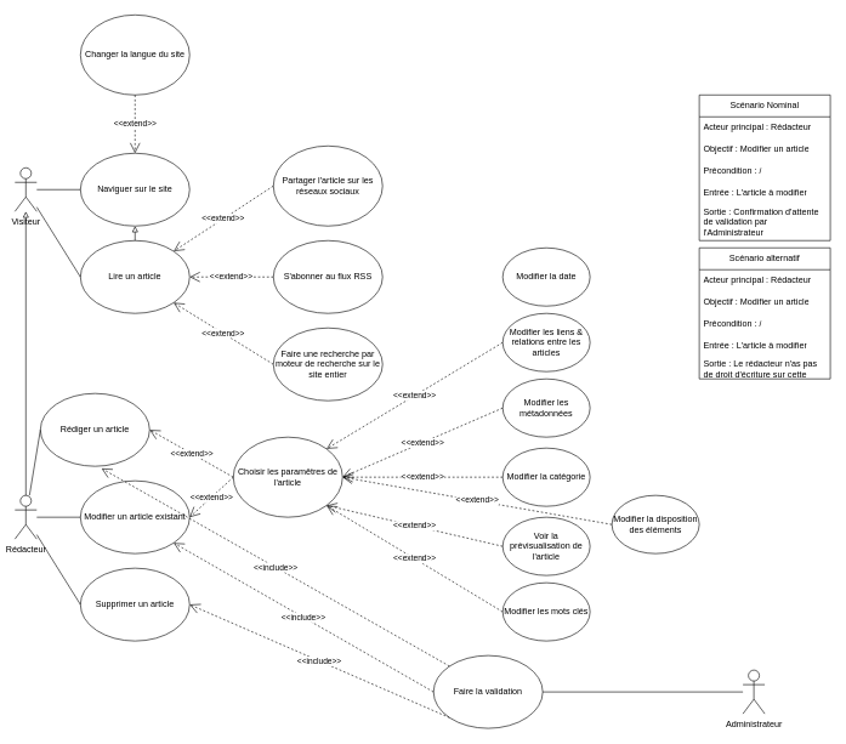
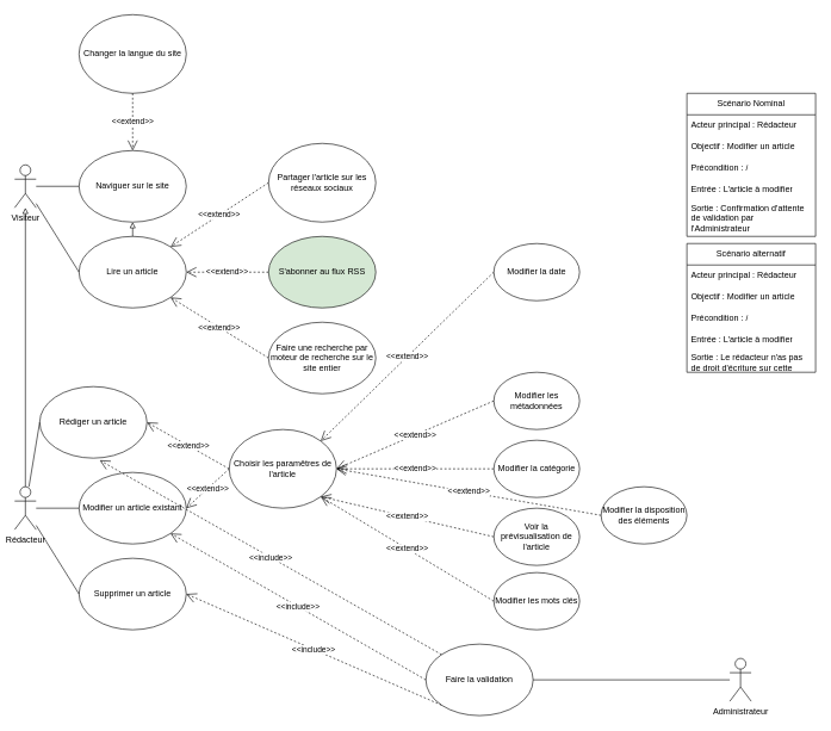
  <mxCell id="0" />
  <mxCell id="1" parent="0" />
  <mxCell id="2" value="Partager l'article sur les réseaux sociaux" style="ellipse;whiteSpace=wrap;html=1;" vertex="1" parent="1"><mxGeometry x="375" y="200" width="150" height="110" as="geometry" /></mxCell>
- <mxCell id="3" value="S'abonner au flux RSS" style="ellipse;whiteSpace=wrap;html=1;" vertex="1" parent="1"><mxGeometry x="375" y="330" width="150" height="100" as="geometry" /></mxCell>
+ <mxCell id="3" value="S'abonner au flux RSS" style="ellipse;whiteSpace=wrap;html=1;fillColor=#d5e8d4;" vertex="1" parent="1"><mxGeometry x="375" y="330" width="150" height="100" as="geometry" /></mxCell>
  <mxCell id="4" value="Visiteur" style="shape=umlActor;verticalLabelPosition=bottom;verticalAlign=top;html=1;outlineConnect=0;" vertex="1" parent="1"><mxGeometry x="20" y="230" width="30" height="60" as="geometry" /></mxCell>
  <mxCell id="5" value="&lt;div&gt;Rédacteur&lt;/div&gt;" style="shape=umlActor;verticalLabelPosition=bottom;verticalAlign=top;html=1;outlineConnect=0;" vertex="1" parent="1"><mxGeometry x="20" y="680" width="30" height="60" as="geometry" /></mxCell>
  <mxCell id="6" value="" style="endArrow=block;html=1;rounded=0;endFill=0;" edge="1" parent="1" source="5" target="4"><mxGeometry width="50" height="50" relative="1" as="geometry"><mxPoint x="35" y="650" as="sourcePoint" /><mxPoint x="540" y="470" as="targetPoint" /></mxGeometry></mxCell>
  <mxCell id="7" value="&lt;div&gt;Rédiger un article&lt;/div&gt;" style="ellipse;whiteSpace=wrap;html=1;" vertex="1" parent="1"><mxGeometry x="55" y="540" width="150" height="100" as="geometry" /></mxCell>
  <mxCell id="8" value="Modifier un article existant" style="ellipse;whiteSpace=wrap;html=1;" vertex="1" parent="1"><mxGeometry x="110" y="660" width="150" height="100" as="geometry" /></mxCell>
  <mxCell id="9" value="" style="endArrow=none;html=1;rounded=0;entryX=0;entryY=0.5;entryDx=0;entryDy=0;" edge="1" parent="1" source="5" target="7"><mxGeometry width="50" height="50" relative="1" as="geometry"><mxPoint x="490" y="520" as="sourcePoint" /><mxPoint x="540" y="470" as="targetPoint" /></mxGeometry></mxCell>
  <mxCell id="10" value="" style="endArrow=none;html=1;rounded=0;entryX=0;entryY=0.5;entryDx=0;entryDy=0;" edge="1" parent="1" source="5" target="8"><mxGeometry width="50" height="50" relative="1" as="geometry"><mxPoint x="60" y="710" as="sourcePoint" /><mxPoint x="540" y="470" as="targetPoint" /></mxGeometry></mxCell>
  <mxCell id="11" value="Naviguer sur le site" style="ellipse;whiteSpace=wrap;html=1;" vertex="1" parent="1"><mxGeometry x="110" y="210" width="150" height="100" as="geometry" /></mxCell>
  <mxCell id="12" value="" style="endArrow=none;html=1;rounded=0;" edge="1" parent="1" source="4" target="11"><mxGeometry width="50" height="50" relative="1" as="geometry"><mxPoint x="70" y="260" as="sourcePoint" /><mxPoint x="540" y="470" as="targetPoint" /></mxGeometry></mxCell>
  <mxCell id="13" value="&lt;div&gt;Choisir les paramêtres de l'article&lt;/div&gt;" style="ellipse;whiteSpace=wrap;html=1;" vertex="1" parent="1"><mxGeometry x="320" y="600" width="150" height="110" as="geometry" /></mxCell>
  <mxCell id="14" value="&amp;lt;&amp;lt;extend&amp;gt;&amp;gt;" style="endArrow=open;endSize=12;dashed=1;html=1;rounded=0;exitX=0;exitY=0.5;exitDx=0;exitDy=0;entryX=1;entryY=0.5;entryDx=0;entryDy=0;" edge="1" parent="1" source="13" target="7"><mxGeometry width="160" relative="1" as="geometry"><mxPoint x="440" y="500" as="sourcePoint" /><mxPoint x="600" y="500" as="targetPoint" /></mxGeometry></mxCell>
  <mxCell id="15" value="&amp;lt;&amp;lt;extend&amp;gt;&amp;gt;" style="endArrow=open;endSize=12;dashed=1;html=1;rounded=0;exitX=0;exitY=0.5;exitDx=0;exitDy=0;entryX=1;entryY=0.5;entryDx=0;entryDy=0;" edge="1" parent="1" source="13" target="8"><mxGeometry width="160" relative="1" as="geometry"><mxPoint x="410" y="600" as="sourcePoint" /><mxPoint x="270" y="600" as="targetPoint" /></mxGeometry></mxCell>
  <mxCell id="16" value="Lire un article" style="ellipse;whiteSpace=wrap;html=1;" vertex="1" parent="1"><mxGeometry x="110" y="330" width="150" height="100" as="geometry" /></mxCell>
  <mxCell id="17" value="&amp;lt;&amp;lt;extend&amp;gt;&amp;gt;" style="endArrow=open;endSize=12;dashed=1;html=1;rounded=0;exitX=0;exitY=0.5;exitDx=0;exitDy=0;entryX=1;entryY=1;entryDx=0;entryDy=0;" edge="1" parent="1" source="39" target="16"><mxGeometry width="160" relative="1" as="geometry"><mxPoint x="220" y="625" as="sourcePoint" /><mxPoint x="380" y="625" as="targetPoint" /></mxGeometry></mxCell>
  <mxCell id="18" value="&amp;lt;&amp;lt;extend&amp;gt;&amp;gt;" style="endArrow=open;endSize=12;dashed=1;html=1;rounded=0;exitX=0;exitY=0.5;exitDx=0;exitDy=0;entryX=1;entryY=0.5;entryDx=0;entryDy=0;" edge="1" parent="1" source="3" target="16"><mxGeometry width="160" relative="1" as="geometry"><mxPoint x="385" y="595" as="sourcePoint" /><mxPoint x="260" y="395" as="targetPoint" /></mxGeometry></mxCell>
  <mxCell id="19" value="&amp;lt;&amp;lt;extend&amp;gt;&amp;gt;" style="endArrow=open;endSize=12;dashed=1;html=1;rounded=0;exitX=0;exitY=0.5;exitDx=0;exitDy=0;entryX=1;entryY=0;entryDx=0;entryDy=0;" edge="1" parent="1" source="2" target="16"><mxGeometry width="160" relative="1" as="geometry"><mxPoint x="395" y="605" as="sourcePoint" /><mxPoint x="260" y="395" as="targetPoint" /></mxGeometry></mxCell>
- <mxCell id="20" value="Modifier les liens &amp;amp; relations entre les articles" style="ellipse;whiteSpace=wrap;html=1;" vertex="1" parent="1"><mxGeometry x="690" y="430" width="120" height="80" as="geometry" /></mxCell>
  <mxCell id="21" value="Modifier les métadonnées" style="ellipse;whiteSpace=wrap;html=1;" vertex="1" parent="1"><mxGeometry x="690" y="520" width="120" height="80" as="geometry" /></mxCell>
  <mxCell id="22" value="Voir la prévisualisation de l'article" style="ellipse;whiteSpace=wrap;html=1;" vertex="1" parent="1"><mxGeometry x="690" y="710" width="120" height="80" as="geometry" /></mxCell>
  <mxCell id="23" value="Modifier la date" style="ellipse;whiteSpace=wrap;html=1;" vertex="1" parent="1"><mxGeometry x="690" y="340" width="120" height="80" as="geometry" /></mxCell>
  <mxCell id="24" value="Modifier la catégorie" style="ellipse;whiteSpace=wrap;html=1;" vertex="1" parent="1"><mxGeometry x="690" y="615" width="120" height="80" as="geometry" /></mxCell>
  <mxCell id="25" value="Modifier les mots clés" style="ellipse;whiteSpace=wrap;html=1;" vertex="1" parent="1"><mxGeometry x="690" y="800" width="120" height="80" as="geometry" /></mxCell>
  <mxCell id="26" value="Faire la validation" style="ellipse;whiteSpace=wrap;html=1;" vertex="1" parent="1"><mxGeometry x="595" y="900" width="150" height="100" as="geometry" /></mxCell>
  <mxCell id="27" value="&amp;lt;&amp;lt;include&amp;gt;&amp;gt;" style="endArrow=open;endSize=12;dashed=1;html=1;rounded=0;exitX=0;exitY=0.5;exitDx=0;exitDy=0;entryX=1;entryY=1;entryDx=0;entryDy=0;" edge="1" parent="1" source="26" target="8"><mxGeometry width="160" relative="1" as="geometry"><mxPoint x="440" y="590" as="sourcePoint" /><mxPoint x="600" y="590" as="targetPoint" /></mxGeometry></mxCell>
  <mxCell id="28" value="&amp;lt;&amp;lt;include&amp;gt;&amp;gt;" style="endArrow=open;endSize=12;dashed=1;html=1;rounded=0;exitX=0;exitY=0;exitDx=0;exitDy=0;entryX=0.56;entryY=1.03;entryDx=0;entryDy=0;entryPerimeter=0;" edge="1" parent="1" source="26" target="7"><mxGeometry width="160" relative="1" as="geometry"><mxPoint x="330" y="800" as="sourcePoint" /><mxPoint x="248" y="755" as="targetPoint" /></mxGeometry></mxCell>
  <mxCell id="29" value="" style="endArrow=none;html=1;rounded=0;exitX=1;exitY=0.5;exitDx=0;exitDy=0;" edge="1" parent="1" source="26" target="30"><mxGeometry width="50" height="50" relative="1" as="geometry"><mxPoint x="490" y="630" as="sourcePoint" /><mxPoint x="540" y="580" as="targetPoint" /></mxGeometry></mxCell>
  <mxCell id="30" value="Administrateur" style="shape=umlActor;verticalLabelPosition=bottom;verticalAlign=top;html=1;outlineConnect=0;" vertex="1" parent="1"><mxGeometry x="1020" y="920" width="30" height="60" as="geometry" /></mxCell>
  <mxCell id="31" value="Supprimer un article" style="ellipse;whiteSpace=wrap;html=1;" vertex="1" parent="1"><mxGeometry x="110" y="780" width="150" height="100" as="geometry" /></mxCell>
  <mxCell id="32" value="" style="endArrow=none;html=1;rounded=0;entryX=0;entryY=0.5;entryDx=0;entryDy=0;" edge="1" parent="1" source="5" target="31"><mxGeometry width="50" height="50" relative="1" as="geometry"><mxPoint x="80" y="770" as="sourcePoint" /><mxPoint x="540" y="570" as="targetPoint" /></mxGeometry></mxCell>
  <mxCell id="33" value="&amp;lt;&amp;lt;include&amp;gt;&amp;gt;" style="endArrow=open;endSize=12;dashed=1;html=1;rounded=0;exitX=0;exitY=1;exitDx=0;exitDy=0;entryX=1;entryY=0.5;entryDx=0;entryDy=0;" edge="1" parent="1" source="26" target="31"><mxGeometry width="160" relative="1" as="geometry"><mxPoint x="485" y="860" as="sourcePoint" /><mxPoint x="248" y="755" as="targetPoint" /></mxGeometry></mxCell>
  <mxCell id="34" value="Changer la langue du site" style="ellipse;whiteSpace=wrap;html=1;" vertex="1" parent="1"><mxGeometry x="110" y="20" width="150" height="110" as="geometry" /></mxCell>
  <mxCell id="35" value="&amp;lt;&amp;lt;extend&amp;gt;&amp;gt;" style="endArrow=open;endSize=12;dashed=1;html=1;rounded=0;exitX=0.5;exitY=1;exitDx=0;exitDy=0;entryX=0.5;entryY=0;entryDx=0;entryDy=0;" edge="1" parent="1" source="34" target="11"><mxGeometry width="160" relative="1" as="geometry"><mxPoint x="605" y="170" as="sourcePoint" /><mxPoint x="468" y="240" as="targetPoint" /></mxGeometry></mxCell>
  <mxCell id="36" value="" style="endArrow=block;html=1;rounded=0;exitX=0.5;exitY=0;exitDx=0;exitDy=0;endFill=0;entryX=0.5;entryY=1;entryDx=0;entryDy=0;" edge="1" parent="1" source="16" target="11"><mxGeometry width="50" height="50" relative="1" as="geometry"><mxPoint x="45" y="690" as="sourcePoint" /><mxPoint x="45" y="300" as="targetPoint" /></mxGeometry></mxCell>
  <mxCell id="37" value="" style="endArrow=none;html=1;rounded=0;entryX=0;entryY=0.5;entryDx=0;entryDy=0;" edge="1" parent="1" source="4" target="16"><mxGeometry width="50" height="50" relative="1" as="geometry"><mxPoint x="45" y="270" as="sourcePoint" /><mxPoint x="120" y="270" as="targetPoint" /></mxGeometry></mxCell>
+ <mxCell id="38" value="&amp;lt;&amp;lt;extend&amp;gt;&amp;gt;" style="endArrow=open;endSize=12;dashed=1;html=1;rounded=0;exitX=0;exitY=0.5;exitDx=0;exitDy=0;entryX=1;entryY=0;entryDx=0;entryDy=0;" edge="1" parent="1" source="23" target="13"><mxGeometry width="160" relative="1" as="geometry"><mxPoint x="385" y="510" as="sourcePoint" /><mxPoint x="248" y="425" as="targetPoint" /></mxGeometry></mxCell>
  <mxCell id="39" value="Faire une recherche par moteur de recherche sur le site entier" style="ellipse;whiteSpace=wrap;html=1;" vertex="1" parent="1"><mxGeometry x="375" y="450" width="150" height="100" as="geometry" /></mxCell>
- <mxCell id="40" value="&amp;lt;&amp;lt;extend&amp;gt;&amp;gt;" style="endArrow=open;endSize=12;dashed=1;html=1;rounded=0;exitX=0;exitY=0.5;exitDx=0;exitDy=0;entryX=1;entryY=0;entryDx=0;entryDy=0;" edge="1" parent="1" source="20" target="13"><mxGeometry width="160" relative="1" as="geometry"><mxPoint x="700" y="390" as="sourcePoint" /><mxPoint x="458" y="626" as="targetPoint" /></mxGeometry></mxCell>
  <mxCell id="41" value="&amp;lt;&amp;lt;extend&amp;gt;&amp;gt;" style="endArrow=open;endSize=12;dashed=1;html=1;rounded=0;exitX=0;exitY=0.5;exitDx=0;exitDy=0;entryX=1;entryY=0.5;entryDx=0;entryDy=0;" edge="1" parent="1" source="21" target="13"><mxGeometry width="160" relative="1" as="geometry"><mxPoint x="710" y="400" as="sourcePoint" /><mxPoint x="468" y="636" as="targetPoint" /></mxGeometry></mxCell>
  <mxCell id="42" value="&amp;lt;&amp;lt;extend&amp;gt;&amp;gt;" style="endArrow=open;endSize=12;dashed=1;html=1;rounded=0;exitX=0;exitY=0.5;exitDx=0;exitDy=0;entryX=1;entryY=0.5;entryDx=0;entryDy=0;" edge="1" parent="1" source="24" target="13"><mxGeometry width="160" relative="1" as="geometry"><mxPoint x="720" y="410" as="sourcePoint" /><mxPoint x="478" y="646" as="targetPoint" /></mxGeometry></mxCell>
  <mxCell id="43" value="&amp;lt;&amp;lt;extend&amp;gt;&amp;gt;" style="endArrow=open;endSize=12;dashed=1;html=1;rounded=0;exitX=0;exitY=0.5;exitDx=0;exitDy=0;entryX=1;entryY=1;entryDx=0;entryDy=0;" edge="1" parent="1" source="22" target="13"><mxGeometry width="160" relative="1" as="geometry"><mxPoint x="730" y="420" as="sourcePoint" /><mxPoint x="488" y="656" as="targetPoint" /></mxGeometry></mxCell>
  <mxCell id="44" value="&amp;lt;&amp;lt;extend&amp;gt;&amp;gt;" style="endArrow=open;endSize=12;dashed=1;html=1;rounded=0;exitX=0;exitY=0.5;exitDx=0;exitDy=0;entryX=1;entryY=1;entryDx=0;entryDy=0;" edge="1" parent="1" source="25" target="13"><mxGeometry width="160" relative="1" as="geometry"><mxPoint x="740" y="430" as="sourcePoint" /><mxPoint x="498" y="666" as="targetPoint" /></mxGeometry></mxCell>
  <mxCell id="45" value="Modifier la disposition des éléments" style="ellipse;whiteSpace=wrap;html=1;" vertex="1" parent="1"><mxGeometry x="840" y="680" width="120" height="80" as="geometry" /></mxCell>
  <mxCell id="46" value="&amp;lt;&amp;lt;extend&amp;gt;&amp;gt;" style="endArrow=open;endSize=12;dashed=1;html=1;rounded=0;exitX=0;exitY=0.5;exitDx=0;exitDy=0;entryX=1;entryY=0.5;entryDx=0;entryDy=0;" edge="1" parent="1" source="45" target="13"><mxGeometry width="160" relative="1" as="geometry"><mxPoint x="700" y="665" as="sourcePoint" /><mxPoint x="480" y="665" as="targetPoint" /></mxGeometry></mxCell>
  <mxCell id="47" value="Scénario Nominal" style="swimlane;fontStyle=0;childLayout=stackLayout;horizontal=1;startSize=30;horizontalStack=0;resizeParent=1;resizeParentMax=0;resizeLast=0;collapsible=1;marginBottom=0;whiteSpace=wrap;html=1;" vertex="1" parent="1"><mxGeometry x="960" width="180" height="200" as="geometry" y="130" /></mxCell>
  <mxCell id="48" value="Acteur principal : Rédacteur" style="text;strokeColor=none;fillColor=none;align=left;verticalAlign=middle;spacingLeft=4;spacingRight=4;overflow=hidden;points=[[0,0.5],[1,0.5]];portConstraint=eastwest;rotatable=0;whiteSpace=wrap;html=1;" vertex="1" parent="47"><mxGeometry y="30" width="180" height="30" as="geometry" /></mxCell>
  <mxCell id="49" value="Objectif : Modifier un article" style="text;strokeColor=none;fillColor=none;align=left;verticalAlign=middle;spacingLeft=4;spacingRight=4;overflow=hidden;points=[[0,0.5],[1,0.5]];portConstraint=eastwest;rotatable=0;whiteSpace=wrap;html=1;" vertex="1" parent="47"><mxGeometry y="60" width="180" height="30" as="geometry" /></mxCell>
  <mxCell id="50" value="Précondition : /" style="text;strokeColor=none;fillColor=none;align=left;verticalAlign=middle;spacingLeft=4;spacingRight=4;overflow=hidden;points=[[0,0.5],[1,0.5]];portConstraint=eastwest;rotatable=0;whiteSpace=wrap;html=1;" vertex="1" parent="47"><mxGeometry y="90" width="180" height="30" as="geometry" /></mxCell>
  <mxCell id="51" value="Entrée : L'article à modifier" style="text;strokeColor=none;fillColor=none;align=left;verticalAlign=middle;spacingLeft=4;spacingRight=4;overflow=hidden;points=[[0,0.5],[1,0.5]];portConstraint=eastwest;rotatable=0;whiteSpace=wrap;html=1;" vertex="1" parent="47"><mxGeometry y="120" width="180" height="30" as="geometry" /></mxCell>
  <mxCell id="52" value="Sortie : Confirmation d'attente de validation par l'Administrateur" style="text;strokeColor=none;fillColor=none;align=left;verticalAlign=middle;spacingLeft=4;spacingRight=4;overflow=hidden;points=[[0,0.5],[1,0.5]];portConstraint=eastwest;rotatable=0;whiteSpace=wrap;html=1;" vertex="1" parent="47"><mxGeometry y="150" width="180" height="50" as="geometry" /></mxCell>
  <mxCell id="53" value="Scénario alternatif" style="swimlane;fontStyle=0;childLayout=stackLayout;horizontal=1;startSize=30;horizontalStack=0;resizeParent=1;resizeParentMax=0;resizeLast=0;collapsible=1;marginBottom=0;whiteSpace=wrap;html=1;" vertex="1" parent="1"><mxGeometry x="960" y="340" width="180" height="180" as="geometry" /></mxCell>
  <mxCell id="54" value="Acteur principal : Rédacteur" style="text;strokeColor=none;fillColor=none;align=left;verticalAlign=middle;spacingLeft=4;spacingRight=4;overflow=hidden;points=[[0,0.5],[1,0.5]];portConstraint=eastwest;rotatable=0;whiteSpace=wrap;html=1;" vertex="1" parent="53"><mxGeometry y="30" width="180" height="30" as="geometry" /></mxCell>
  <mxCell id="55" value="Objectif : Modifier un article" style="text;strokeColor=none;fillColor=none;align=left;verticalAlign=middle;spacingLeft=4;spacingRight=4;overflow=hidden;points=[[0,0.5],[1,0.5]];portConstraint=eastwest;rotatable=0;whiteSpace=wrap;html=1;" vertex="1" parent="53"><mxGeometry y="60" width="180" height="30" as="geometry" /></mxCell>
  <mxCell id="56" value="Précondition : /" style="text;strokeColor=none;fillColor=none;align=left;verticalAlign=middle;spacingLeft=4;spacingRight=4;overflow=hidden;points=[[0,0.5],[1,0.5]];portConstraint=eastwest;rotatable=0;whiteSpace=wrap;html=1;" vertex="1" parent="53"><mxGeometry y="90" width="180" height="30" as="geometry" /></mxCell>
  <mxCell id="57" value="Entrée : L'article à modifier" style="text;strokeColor=none;fillColor=none;align=left;verticalAlign=middle;spacingLeft=4;spacingRight=4;overflow=hidden;points=[[0,0.5],[1,0.5]];portConstraint=eastwest;rotatable=0;whiteSpace=wrap;html=1;" vertex="1" parent="53"><mxGeometry y="120" width="180" height="30" as="geometry" /></mxCell>
  <mxCell id="58" value="Sortie : Le rédacteur n'as pas de droit d'écriture sur cette article" style="text;strokeColor=none;fillColor=none;align=left;verticalAlign=middle;spacingLeft=4;spacingRight=4;overflow=hidden;points=[[0,0.5],[1,0.5]];portConstraint=eastwest;rotatable=0;whiteSpace=wrap;html=1;" vertex="1" parent="53"><mxGeometry y="150" width="180" height="30" as="geometry" /></mxCell>
